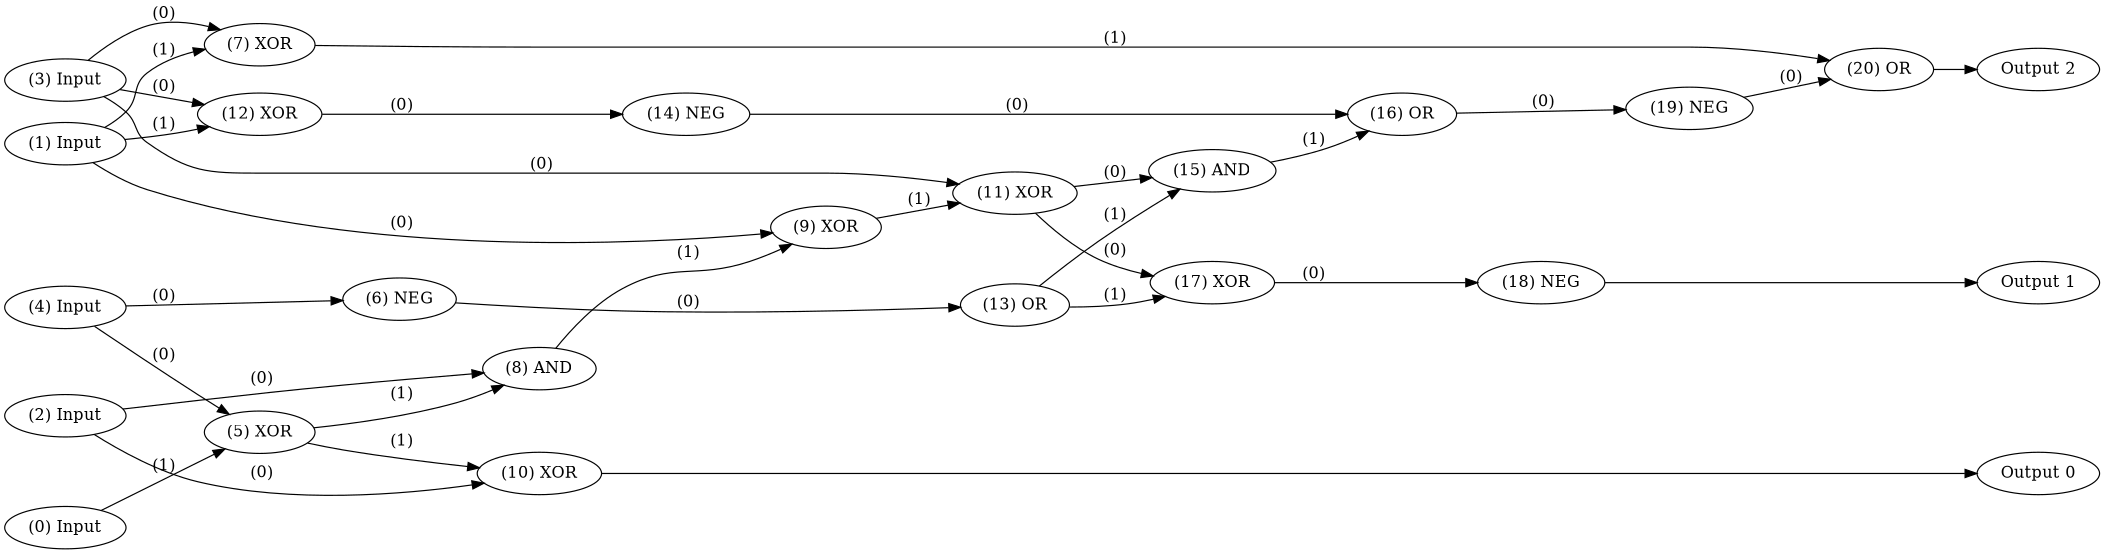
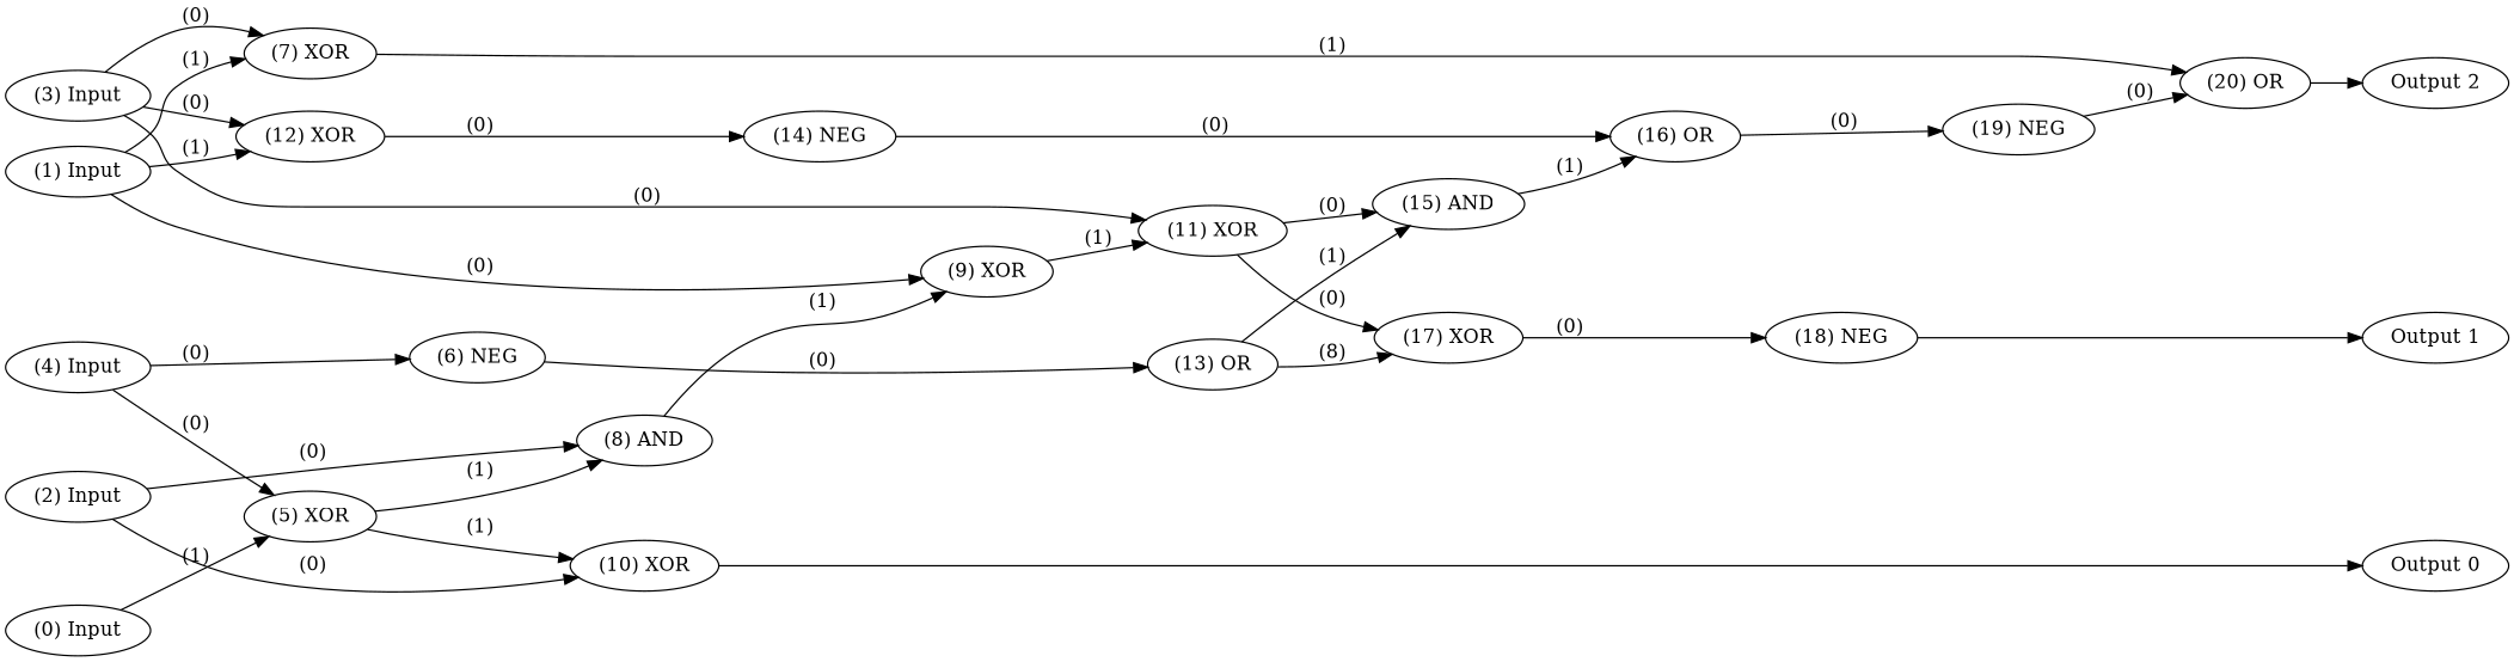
  digraph {
    rankdir=LR
    node [color=black fontcolor=black labelfontcolor=black]
    edge [bold=true color=black fontcolor=black labelfontcolor=black]
    n1 [label="(0) Input"]
    n2 [label="(1) Input"]
    n3 [label="(2) Input"]
    n4 [label="(3) Input"]
    n5 [label="(4) Input"]
    n6 [label="Output 0"]
    n7 [label="Output 1"]
    n8 [label="Output 2"]
    n9 [label="(5) XOR"]
    n10 [label="(7) XOR"]
    n11 [label="(9) XOR"]
    n12 [label="(12) XOR"]
    n13 [label="(8) AND"]
    n14 [label="(10) XOR"]
    n15 [label="(11) XOR"]
    n16 [label="(6) NEG"]
    n17 [label="(20) OR"]
    n18 [label="(14) NEG"]
    n19 [label="(15) AND"]
    n20 [label="(17) XOR"]
    n21 [label="(13) OR"]
    n22 [label="(16) OR"]
    n23 [label="(18) NEG"]
    n24 [label="(19) NEG"]
    subgraph sub_1 {
      rank=source
      n1
      n2
      n3
      n4
      n5
    }
    subgraph sub_2 {
      rank=max
      n6
      n7
      n8
    }
    n1 -> n9 [label=" (1)"]
    n2 -> n10 [label=" (1)"]
    n2 -> n11 [label=" (0)"]
    n2 -> n12 [label=" (1)"]
    n3 -> n13 [label=" (0)"]
    n3 -> n14 [label=" (0)"]
    n4 -> n10 [label=" (0)"]
    n4 -> n12 [label=" (0)"]
    n4 -> n15 [label=" (0)"]
    n5 -> n9 [label=" (0)"]
    n5 -> n16 [label=" (0)"]
    n9 -> n13 [label=" (1)"]
    n9 -> n14 [label=" (1)"]
    n10 -> n17 [label=" (1)"]
    n11 -> n15 [label=" (1)"]
    n12 -> n18 [label=" (0)"]
    n13 -> n11 [label=" (1)"]
    n14 -> n6
    n15 -> n19 [label=" (0)"]
    n15 -> n20 [label=" (0)"]
    n16 -> n21 [label=" (0)"]
    n17 -> n8
    n18 -> n22 [label=" (0)"]
    n19 -> n22 [label=" (1)"]
    n20 -> n23 [label=" (0)"]
    n21 -> n19 [label=" (1)"]
-   n21 -> n20 [label=" (1)"]
+   n21 -> n20 [label=" (8)"]
    n22 -> n24 [label=" (0)"]
    n23 -> n7
    n24 -> n17 [label=" (0)"]
  }
